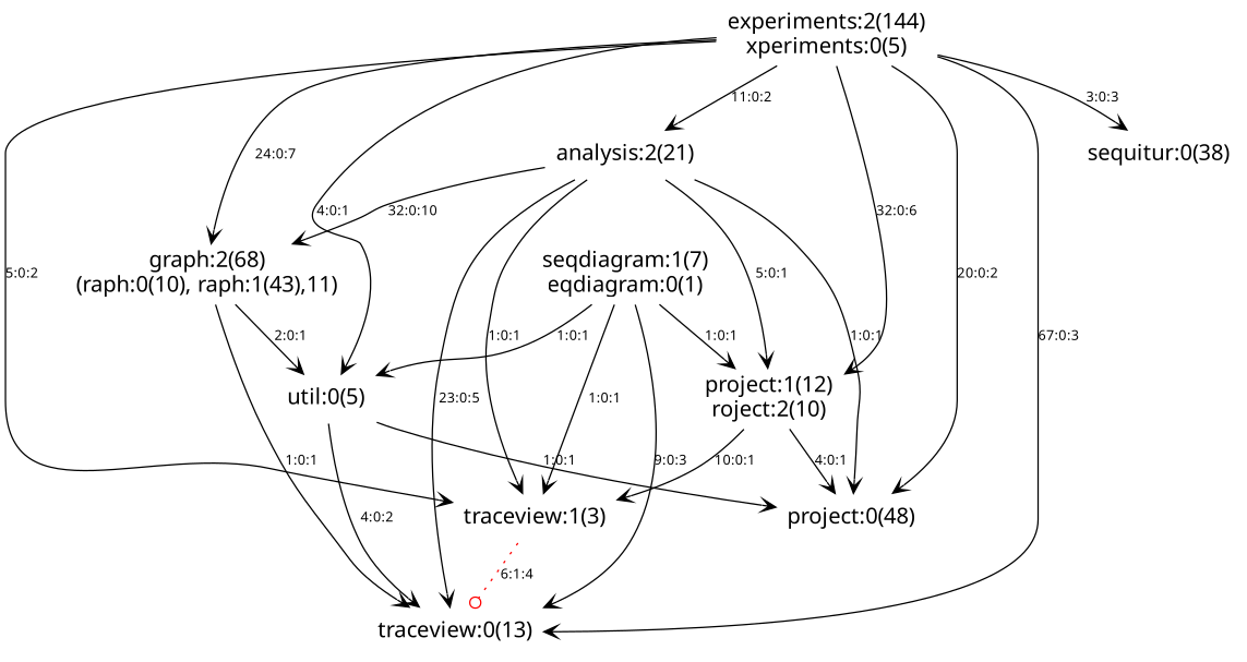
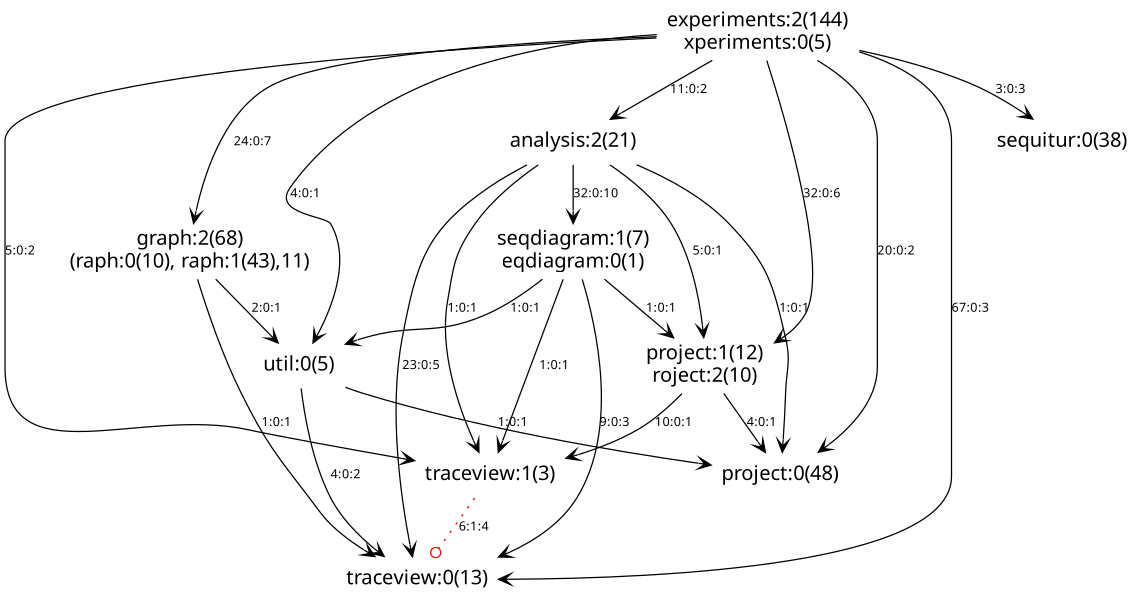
  digraph {
    node [fontname=Skia fontsize=16 shape=plaintext]
    edge [arrowhead=vee color=black fontname=Skia fontsize=10]
    n1 [label="project:0(48)"]
    n2 [label="seqdiagram:1(7)\neqdiagram:0(1)"]
    n3 [label="traceview:0(13)"]
    n4 [label="project:1(12)\nroject:2(10)"]
    n5 [label="util:0(5)"]
    n6 [label="traceview:1(3)"]
    n7 [label="analysis:2(21)"]
    n8 [label="graph:2(68)\n(raph:0(10), raph:1(43),11)"]
    n9 [label="sequitur:0(38)"]
    n10 [label="experiments:2(144)\nxperiments:0(5)"]
    n2 -> n3 [label="9:0:3"]
    n2 -> n4 [label="1:0:1"]
    n2 -> n5 [label="1:0:1"]
    n2 -> n6 [label="1:0:1"]
    n4 -> n1 [label="4:0:1"]
    n4 -> n6 [label="10:0:1"]
    n5 -> n1 [label="1:0:1"]
    n5 -> n3 [label="4:0:2"]
    n6 -> n3 [arrowhead=odot color=red label="6:1:4" style=dotted]
    n7 -> n1 [label="1:0:1"]
    n7 -> n3 [label="23:0:5"]
    n7 -> n4 [label="5:0:1"]
    n7 -> n6 [label="1:0:1"]
-   n7 -> n8 [label="32:0:10"]
+   n7 -> n2 [label="32:0:10"]
    n8 -> n3 [label="1:0:1"]
    n8 -> n5 [label="2:0:1"]
    n10 -> n1 [label="20:0:2"]
    n10 -> n3 [label="67:0:3"]
    n10 -> n4 [label="32:0:6"]
    n10 -> n5 [label="4:0:1"]
    n10 -> n6 [label="5:0:2"]
    n10 -> n7 [label="11:0:2"]
    n10 -> n8 [label="24:0:7"]
    n10 -> n9 [label="3:0:3"]
  }
